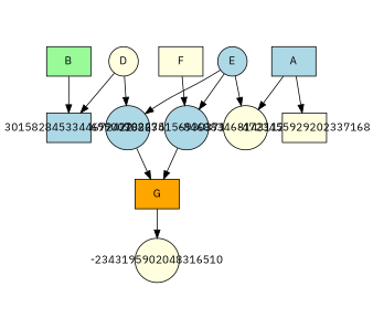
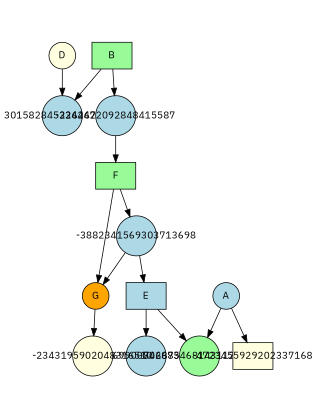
  digraph {
    fontname="IBM Plex Sans"
    fontsize=11
    node [fillcolor=lightblue fontname="IBM Plex Sans" shape=circle style=filled fixedsize=true]
    edge [fontname="IBM Plex Sans"]
    n1 [fillcolor=lightyellow label=D fixedsize=""]
    5242699007026755239 [width=0.75]
-   3015828453344672422 [shape=box width=0.75]
-   n4 [fillcolor=orange label=G shape=box fixedsize=""]
+   3015828453344672422 [width=0.75]
+   n4 [fillcolor=orange label=G fixedsize=""]
    n5 [fillcolor=lightyellow label=-2343195902048316510 width=0.75]
    n6 [label=-3882341569303713698 width=0.75]
-   n7 [fillcolor=lightyellow label=F shape=box fixedsize=""]
-   n8 [label=E fixedsize=""]
-   -8468834681431127582 [fillcolor=lightyellow width=0.75]
-   n10 [label=A shape=box fixedsize=""]
+   n7 [fillcolor=palegreen label=F shape=box fixedsize=""]
+   n8 [label=E shape=box fixedsize=""]
+   -8468834681431127582 [fillcolor=palegreen width=0.75]
+   n10 [label=A fixedsize=""]
    -4723455929202337168 [fillcolor=lightyellow shape=box width=0.75]
    n12 [fillcolor=palegreen label=B shape=box fixedsize=""]
-   n1 -> 5242699007026755239
+   -2262422092848415587 [width=0.75]
    n1 -> 3015828453344672422
-   5242699007026755239 -> n4
+   n7 -> n4
    n4 -> n5
    n6 -> n4
    n7 -> n6
    n8 -> 5242699007026755239
-   n8 -> n6
+   n6 -> n8
    n8 -> -8468834681431127582
    n10 -> -8468834681431127582
    n10 -> -4723455929202337168
    n12 -> 3015828453344672422
+   n12 -> -2262422092848415587
+   -2262422092848415587 -> n7
  }
